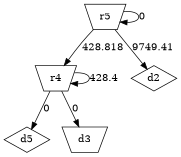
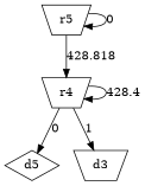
  digraph {
    rankdir=TB
    node [shape=invtrapezium]
    r4
    n2 [label=d5 shape=diamond]
    d3
    r5
-   d2 [shape=diamond]
    r4 -> r4 [label=428.4]
    r4 -> n2 [label=0]
-   r4 -> d3 [label=0]
+   r4 -> d3 [label=1]
    r5 -> r4 [label=428.818]
    r5 -> r5 [label=0]
-   r5 -> d2 [label=9749.41]
  }
